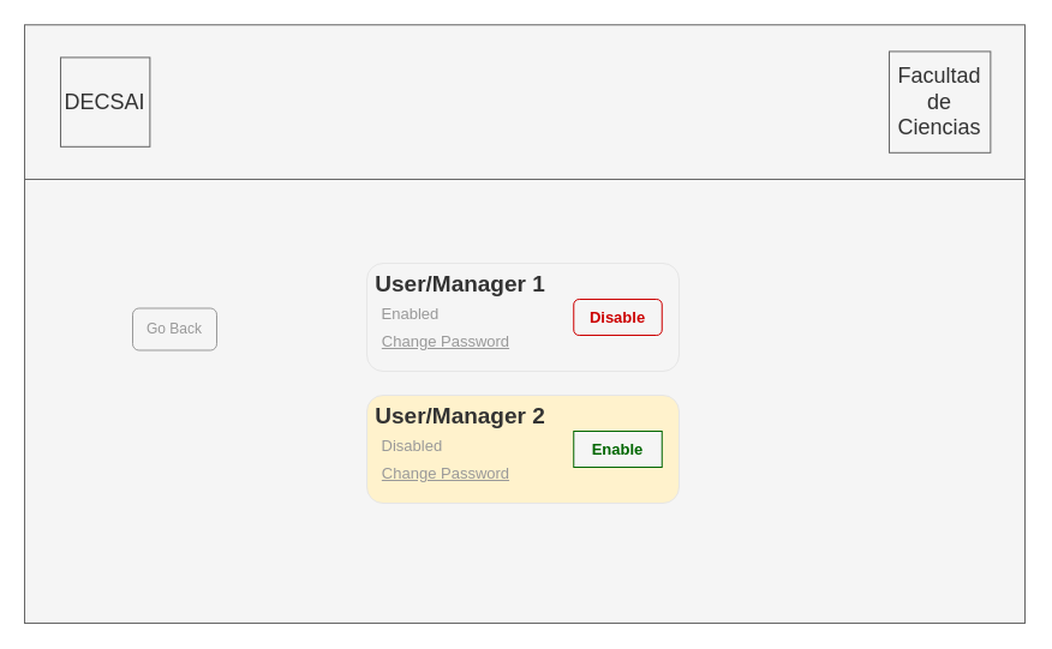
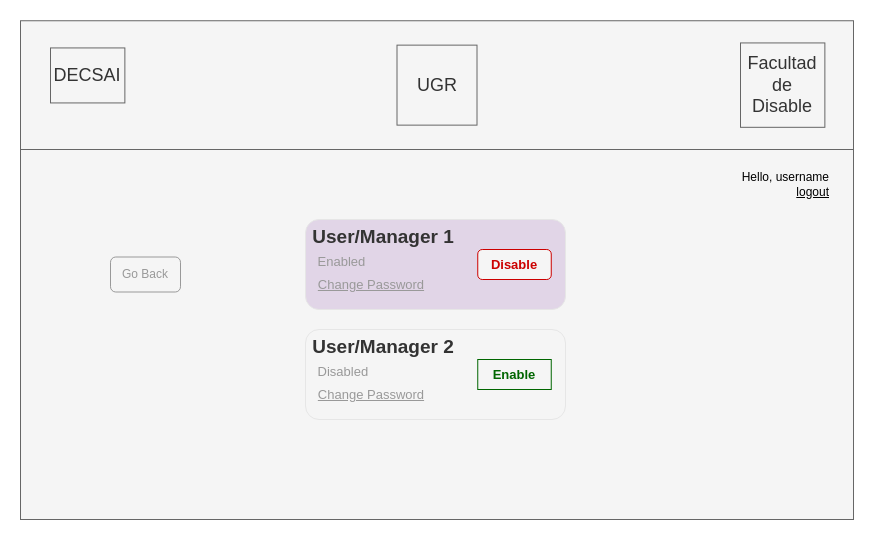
  <mxCell id="0" />
  <mxCell id="1" parent="0" />
  <mxCell id="2" value="" style="rounded=0;whiteSpace=wrap;html=1;fillColor=#f5f5f5;strokeColor=#666666;fontColor=#333333;" parent="1" vertex="1"><mxGeometry x="20" y="20.25" width="833" height="128.75" as="geometry" /></mxCell>
- <mxCell id="3" value="&lt;font style=&quot;font-size: 18px;&quot;&gt;DECSAI&lt;/font&gt;" style="whiteSpace=wrap;html=1;aspect=fixed;fillColor=#f5f5f5;fontColor=#333333;strokeColor=#666666;fontSize=18;" parent="1" vertex="1"><mxGeometry x="50" y="47.44" width="74.37" height="74.37" as="geometry" /></mxCell>
- <mxCell id="5" value="&lt;font style=&quot;font-size: 18px;&quot;&gt;Facultad de Ciencias&lt;/font&gt;" style="whiteSpace=wrap;html=1;aspect=fixed;fillColor=#f5f5f5;fontColor=#333333;strokeColor=#666666;" parent="1" vertex="1"><mxGeometry x="740" y="42.44" width="84.37" height="84.37" as="geometry" /></mxCell>
+ <mxCell id="3" value="&lt;font style=&quot;font-size: 18px;&quot;&gt;DECSAI&lt;/font&gt;" style="whiteSpace=wrap;html=1;aspect=fixed;fillColor=#f5f5f5;fontColor=#333333;strokeColor=#666666;fontSize=18;" parent="1" vertex="1"><mxGeometry x="50" y="47.44" width="74.37" height="55" as="geometry" /></mxCell>
+ <mxCell id="4" value="&lt;font style=&quot;font-size: 18px;&quot;&gt;UGR&lt;/font&gt;" style="whiteSpace=wrap;html=1;aspect=fixed;fillColor=#f5f5f5;fontColor=#333333;strokeColor=#666666;fontSize=18;" parent="1" vertex="1"><mxGeometry x="396.5" y="44.63" width="80" height="80" as="geometry" /></mxCell>
+ <mxCell id="5" value="&lt;font style=&quot;font-size: 18px;&quot;&gt;Facultad de Disable&lt;/font&gt;" style="whiteSpace=wrap;html=1;aspect=fixed;fillColor=#f5f5f5;fontColor=#333333;strokeColor=#666666;" parent="1" vertex="1"><mxGeometry x="740" y="42.44" width="84.37" height="84.37" as="geometry" /></mxCell>
  <mxCell id="6" value="" style="rounded=0;whiteSpace=wrap;html=1;fillColor=#f5f5f5;fontColor=#333333;strokeColor=#666666;movable=1;resizable=1;rotatable=1;deletable=1;editable=1;connectable=1;" parent="1" vertex="1"><mxGeometry x="20.01" y="149" width="833" height="370" as="geometry" /></mxCell>
+ <mxCell id="7" value="&lt;font color=&quot;#000000&quot;&gt;Hello, username&lt;br&gt;&lt;div style=&quot;&quot;&gt;&lt;span style=&quot;background-color: initial;&quot;&gt;&lt;u&gt;logout&lt;/u&gt;&lt;/span&gt;&lt;/div&gt;&lt;/font&gt;" style="text;html=1;strokeColor=none;fillColor=none;align=right;verticalAlign=middle;whiteSpace=wrap;rounded=0;" parent="1" vertex="1"><mxGeometry x="731.37" y="169" width="100" height="30" as="geometry" /></mxCell>
  <mxCell id="8" value="Go Back" style="rounded=1;whiteSpace=wrap;html=1;fillColor=#f5f5f5;fontColor=#999999;strokeColor=#999999;" parent="1" vertex="1"><mxGeometry x="110" y="256.5" width="70" height="35" as="geometry" /></mxCell>
  <mxCell id="9" value="Disable" style="rounded=1;whiteSpace=wrap;html=1;strokeColor=#CC0000;fontSize=13;fontColor=#CC0000;fillColor=#F5F5F5;fontStyle=1" parent="1" vertex="1"><mxGeometry x="476.5" y="259" width="75" height="30" as="geometry" /></mxCell>
- <mxCell id="10" value="&amp;nbsp;User/Manager 2&lt;br&gt;&amp;nbsp; &lt;span style=&quot;font-weight: normal;&quot;&gt;&lt;font color=&quot;#999999&quot; style=&quot;font-size: 13px;&quot;&gt;Disabled&lt;br&gt;&amp;nbsp; &amp;nbsp;&lt;u&gt;Change Password&lt;/u&gt;&lt;br&gt;&lt;/font&gt;&lt;/span&gt;" style="rounded=1;whiteSpace=wrap;html=1;strokeColor=#E6E6E6;fontColor=#333333;fillColor=#fff2cc;fontStyle=1;fontSize=19;align=left;verticalAlign=top;" parent="1" vertex="1"><mxGeometry x="305" y="329" width="260" height="90" as="geometry" /></mxCell>
+ <mxCell id="10" value="&amp;nbsp;User/Manager 2&lt;br&gt;&amp;nbsp; &lt;span style=&quot;font-weight: normal;&quot;&gt;&lt;font color=&quot;#999999&quot; style=&quot;font-size: 13px;&quot;&gt;Disabled&lt;br&gt;&amp;nbsp; &amp;nbsp;&lt;u&gt;Change Password&lt;/u&gt;&lt;br&gt;&lt;/font&gt;&lt;/span&gt;" style="rounded=1;whiteSpace=wrap;html=1;strokeColor=#E6E6E6;fontColor=#333333;fillColor=#f5f5f5;fontStyle=1;fontSize=19;align=left;verticalAlign=top;" parent="1" vertex="1"><mxGeometry x="305" y="329" width="260" height="90" as="geometry" /></mxCell>
  <mxCell id="11" value="Enable" style="whiteSpace=wrap;html=1;strokeColor=#006600;fontSize=13;fontColor=#006600;fillColor=#F5F5F5;fontStyle=1;rounded=0;" parent="1" vertex="1"><mxGeometry x="477.25" y="359" width="73.5" height="30" as="geometry" /></mxCell>
  <mxCell id="12" value="" style="edgeStyle=none;html=1;fontSize=13;fontColor=#CC0000;endArrow=none;" parent="1" target="13" edge="1"><mxGeometry relative="1" as="geometry"><mxPoint x="434.321" y="289" as="sourcePoint" /><mxPoint x="436.093" y="204" as="targetPoint" /></mxGeometry></mxCell>
- <mxCell id="13" value="&amp;nbsp;User/Manager 1&lt;br&gt;&amp;nbsp; &lt;span style=&quot;font-weight: normal;&quot;&gt;&lt;font color=&quot;#999999&quot; style=&quot;font-size: 13px;&quot;&gt;Enabled&lt;br&gt;&amp;nbsp; &amp;nbsp;&lt;u&gt;Change Password&lt;/u&gt;&lt;br&gt;&lt;/font&gt;&lt;/span&gt;" style="rounded=1;whiteSpace=wrap;html=1;strokeColor=#E6E6E6;fontColor=#333333;fillColor=#f5f5f5;fontStyle=1;fontSize=19;align=left;verticalAlign=top;" parent="1" vertex="1"><mxGeometry x="305" y="219" width="260" height="90" as="geometry" /></mxCell>
+ <mxCell id="13" value="&amp;nbsp;User/Manager 1&lt;br&gt;&amp;nbsp; &lt;span style=&quot;font-weight: normal;&quot;&gt;&lt;font color=&quot;#999999&quot; style=&quot;font-size: 13px;&quot;&gt;Enabled&lt;br&gt;&amp;nbsp; &amp;nbsp;&lt;u&gt;Change Password&lt;/u&gt;&lt;br&gt;&lt;/font&gt;&lt;/span&gt;" style="rounded=1;whiteSpace=wrap;html=1;strokeColor=#E6E6E6;fontColor=#333333;fillColor=#e1d5e7;fontStyle=1;fontSize=19;align=left;verticalAlign=top;" parent="1" vertex="1"><mxGeometry x="305" y="219" width="260" height="90" as="geometry" /></mxCell>
  <mxCell id="14" value="Disable" style="rounded=1;whiteSpace=wrap;html=1;strokeColor=#CC0000;fontSize=13;fontColor=#CC0000;fillColor=#F5F5F5;fontStyle=1" parent="1" vertex="1"><mxGeometry x="477.25" y="249" width="73.5" height="30" as="geometry" /></mxCell>
